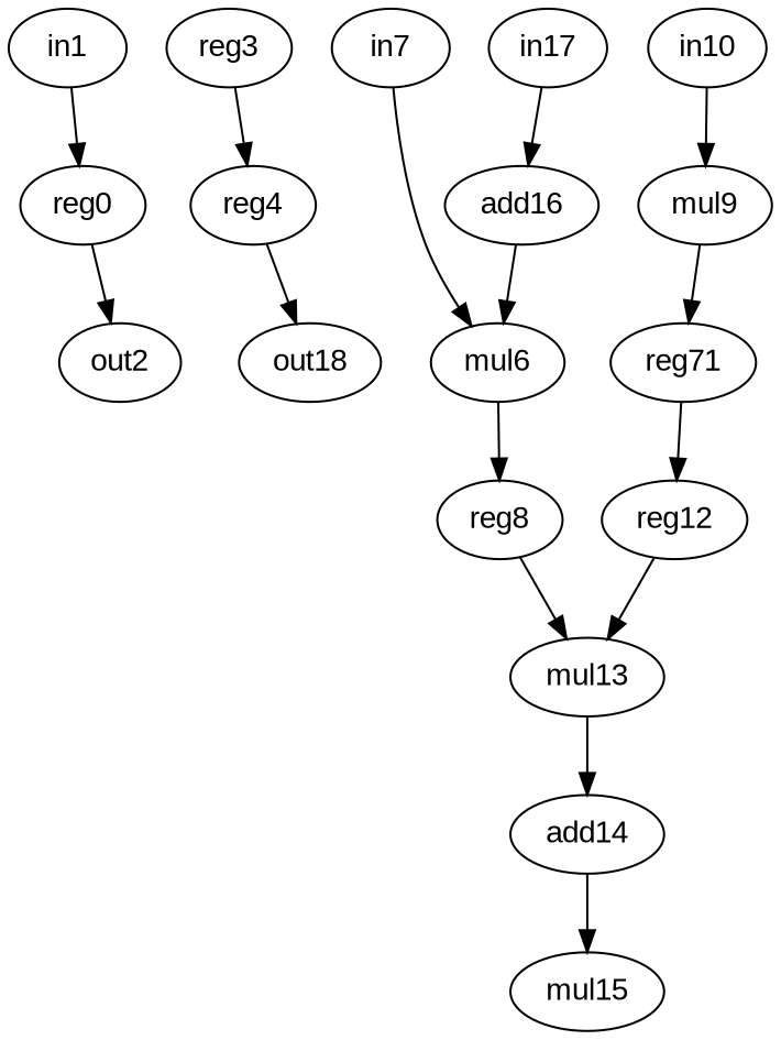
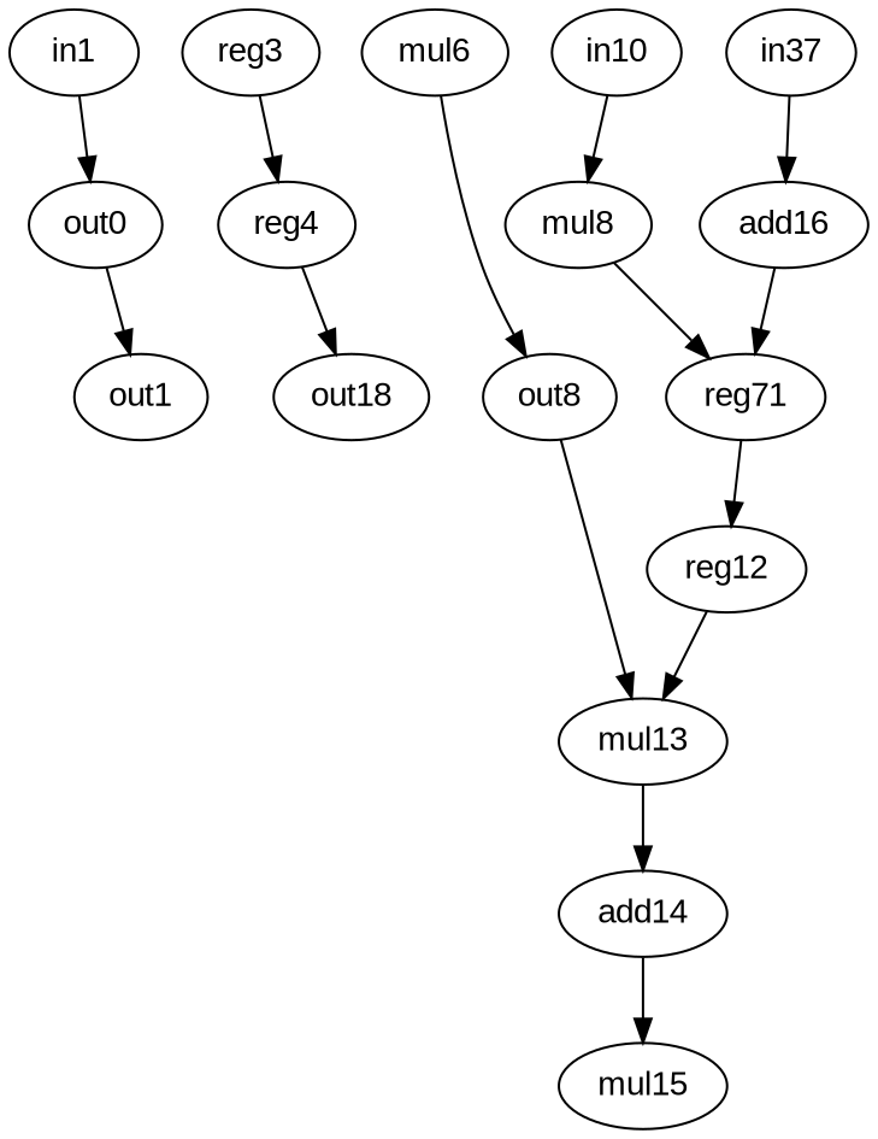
  digraph {
    fontname="Liberation Sans"
    node [fontname="Liberation Sans" op=reg]
    edge [fontname="Liberation Sans" port=0 weight=0]
-   n1 [label=reg0]
-   n2 [label=out2 op=out]
+   n1 [label=out0]
+   n2 [label=out1 op=out]
    n3 [label=reg3]
    n4 [label=reg4]
    n5 [label=in1 op=in]
    n6 [label=out18 op=out]
    n7 [label=add14 op=add]
    n8 [label=mul15 op=out]
    n9 [label=mul6 op=mul]
-   n10 [label=reg8]
+   n10 [label=out8]
    n11 [label=mul13 op=mul]
-   n12 [label=in7 op=in]
-   n13 [label=mul9 op=mul]
+   n13 [label=mul8 op=mul]
    n14 [label=reg71]
    n15 [label=reg12]
    n16 [label=in10 op=in]
    n17 [label=add16 op=addi value=2]
-   n18 [label=in17 op=in]
+   n18 [label=in37 op=in]
    n1 -> n2
    n3 -> n4
    n4 -> n6
    n5 -> n1
    n7 -> n8
    n9 -> n10
    n10 -> n11
    n11 -> n7 [port=1]
-   n12 -> n9
    n13 -> n14
    n14 -> n15
    n15 -> n11 [port=1]
    n16 -> n13
-   n17 -> n9 [port=1]
+   n17 -> n14 [port=1]
    n18 -> n17
  }
